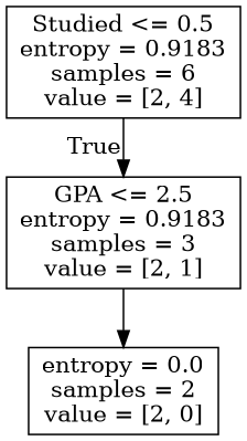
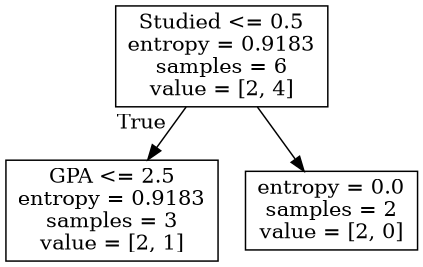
  digraph {
    node [shape=box]
    n1 [label="Studied <= 0.5\nentropy = 0.9183\nsamples = 6\nvalue = [2, 4]"]
    n2 [label="GPA <= 2.5\nentropy = 0.9183\nsamples = 3\nvalue = [2, 1]"]
    n3 [label="entropy = 0.0\nsamples = 2\nvalue = [2, 0]"]
    n1 -> n2 [headlabel=True labelangle=45 labeldistance=2.5]
-   n2 -> n3
+   n1 -> n3
  }
